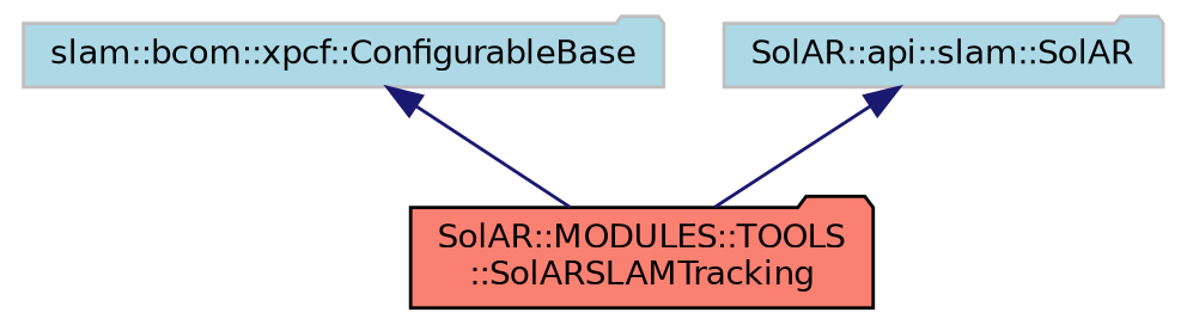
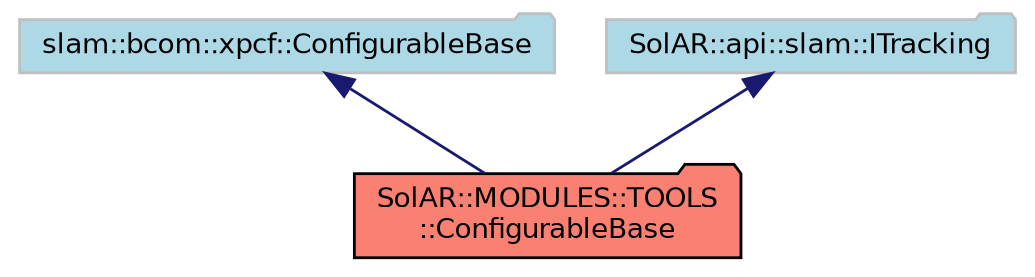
  digraph {
    node [color=grey75 fillcolor=lightblue fontname=Helvetica fontsize=10 shape=folder style=filled]
    edge [color=midnightblue dir=back fontname=Helvetica fontsize=10 labelfontname=Helvetica labelfontsize=10 style=solid]
-   n1 [color=black fillcolor=salmon fontcolor=black height=0.2 label="SolAR::MODULES::TOOLS\l::SolARSLAMTracking" width=0.4]
+   n1 [color=black fillcolor=salmon fontcolor=black height=0.2 label="SolAR::MODULES::TOOLS\l::ConfigurableBase" width=0.4]
    n2 [height=0.2 label="slam::bcom::xpcf::ConfigurableBase" width=0.4]
-   n3 [height=0.2 label="SolAR::api::slam::SolAR" width=0.4]
+   n3 [height=0.2 label="SolAR::api::slam::ITracking" width=0.4]
    n2 -> n1
    n3 -> n1
  }
